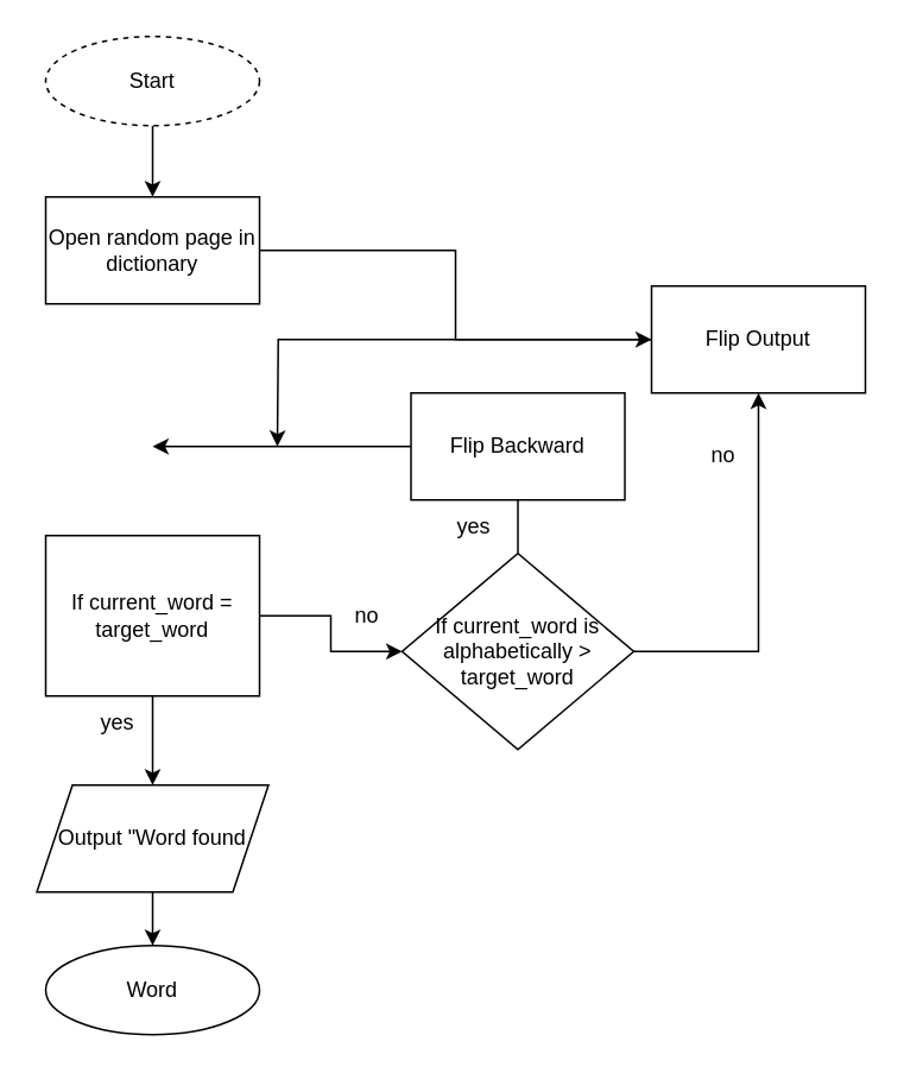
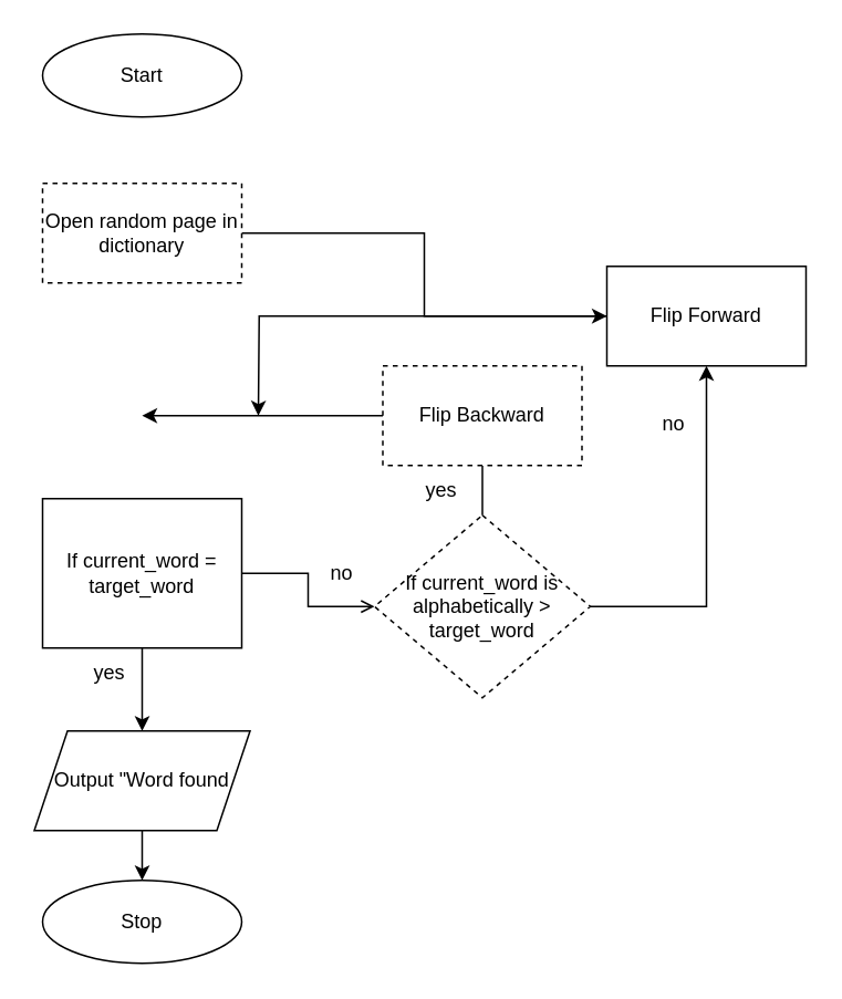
  <mxCell id="0" />
  <mxCell id="1" parent="0" />
- <mxCell id="2" style="edgeStyle=orthogonalEdgeStyle;rounded=0;orthogonalLoop=1;jettySize=auto;html=1;" edge="1" parent="1" source="3" target="5"><mxGeometry relative="1" as="geometry" /></mxCell>
- <mxCell id="3" value="Start" style="ellipse;whiteSpace=wrap;html=1;dashed=1;" vertex="1" parent="1"><mxGeometry x="25" y="20" width="120" height="50" as="geometry" /></mxCell>
+ <mxCell id="3" value="Start" style="ellipse;whiteSpace=wrap;html=1;" vertex="1" parent="1"><mxGeometry x="25" y="20" width="120" height="50" as="geometry" /></mxCell>
  <mxCell id="4" style="edgeStyle=orthogonalEdgeStyle;rounded=0;orthogonalLoop=1;jettySize=auto;html=1;" edge="1" parent="1" source="5" target="16"><mxGeometry relative="1" as="geometry" /></mxCell>
- <mxCell id="5" value="Open random page in dictionary" style="rounded=0;whiteSpace=wrap;html=1;" vertex="1" parent="1"><mxGeometry x="25" y="110" width="120" height="60" as="geometry" /></mxCell>
+ <mxCell id="5" value="Open random page in dictionary" style="rounded=0;whiteSpace=wrap;html=1;dashed=1;" vertex="1" parent="1"><mxGeometry x="25" y="110" width="120" height="60" as="geometry" /></mxCell>
  <mxCell id="6" style="edgeStyle=orthogonalEdgeStyle;rounded=0;orthogonalLoop=1;jettySize=auto;html=1;" edge="1" parent="1" source="8" target="10"><mxGeometry relative="1" as="geometry" /></mxCell>
- <mxCell id="7" style="edgeStyle=orthogonalEdgeStyle;rounded=0;orthogonalLoop=1;jettySize=auto;html=1;" edge="1" parent="1" source="8" target="14"><mxGeometry relative="1" as="geometry" /></mxCell>
+ <mxCell id="7" style="edgeStyle=orthogonalEdgeStyle;rounded=0;orthogonalLoop=1;jettySize=auto;html=1;endArrow=open;" edge="1" parent="1" source="8" target="14"><mxGeometry relative="1" as="geometry" /></mxCell>
  <mxCell id="8" value="If current_word = target_word" style="whiteSpace=wrap;html=1;rounded=0;" vertex="1" parent="1"><mxGeometry x="25" y="300" width="120" height="90" as="geometry" /></mxCell>
  <mxCell id="9" style="edgeStyle=orthogonalEdgeStyle;rounded=0;orthogonalLoop=1;jettySize=auto;html=1;" edge="1" parent="1" source="10" target="22"><mxGeometry relative="1" as="geometry" /></mxCell>
  <mxCell id="10" value="Output &quot;Word found" style="shape=parallelogram;perimeter=parallelogramPerimeter;whiteSpace=wrap;html=1;fixedSize=1;" vertex="1" parent="1"><mxGeometry x="20" y="440" width="130" height="60" as="geometry" /></mxCell>
  <mxCell id="11" value="yes" style="text;html=1;align=center;verticalAlign=middle;resizable=0;points=[];autosize=1;strokeColor=none;fillColor=none;" vertex="1" parent="1"><mxGeometry x="45" y="390" width="40" height="30" as="geometry" /></mxCell>
  <mxCell id="12" style="edgeStyle=orthogonalEdgeStyle;rounded=0;orthogonalLoop=1;jettySize=auto;html=1;endArrow=none;" edge="1" parent="1" source="14" target="18"><mxGeometry relative="1" as="geometry" /></mxCell>
  <mxCell id="13" style="edgeStyle=orthogonalEdgeStyle;rounded=0;orthogonalLoop=1;jettySize=auto;html=1;" edge="1" parent="1" source="14" target="16"><mxGeometry relative="1" as="geometry" /></mxCell>
- <mxCell id="14" value="If current_word is alphabetically &amp;gt; target_word" style="rhombus;whiteSpace=wrap;html=1;" vertex="1" parent="1"><mxGeometry x="225" y="310" width="130" height="110" as="geometry" /></mxCell>
+ <mxCell id="14" value="If current_word is alphabetically &amp;gt; target_word" style="rhombus;whiteSpace=wrap;html=1;dashed=1;" vertex="1" parent="1"><mxGeometry x="225" y="310" width="130" height="110" as="geometry" /></mxCell>
  <mxCell id="15" style="edgeStyle=orthogonalEdgeStyle;rounded=0;orthogonalLoop=1;jettySize=auto;html=1;" edge="1" parent="1" source="16"><mxGeometry relative="1" as="geometry"><mxPoint x="155" y="250" as="targetPoint" /></mxGeometry></mxCell>
- <mxCell id="16" value="Flip Output" style="rounded=0;whiteSpace=wrap;html=1;" vertex="1" parent="1"><mxGeometry x="365" y="160" width="120" height="60" as="geometry" /></mxCell>
+ <mxCell id="16" value="Flip Forward" style="rounded=0;whiteSpace=wrap;html=1;" vertex="1" parent="1"><mxGeometry x="365" y="160" width="120" height="60" as="geometry" /></mxCell>
  <mxCell id="17" style="edgeStyle=orthogonalEdgeStyle;rounded=0;orthogonalLoop=1;jettySize=auto;html=1;" edge="1" parent="1" source="18"><mxGeometry relative="1" as="geometry"><mxPoint x="85" y="250" as="targetPoint" /></mxGeometry></mxCell>
- <mxCell id="18" value="Flip Backward" style="rounded=0;whiteSpace=wrap;html=1;" vertex="1" parent="1"><mxGeometry x="230" y="220" width="120" height="60" as="geometry" /></mxCell>
+ <mxCell id="18" value="Flip Backward" style="rounded=0;whiteSpace=wrap;html=1;dashed=1;" vertex="1" parent="1"><mxGeometry x="230" y="220" width="120" height="60" as="geometry" /></mxCell>
  <mxCell id="19" value="yes" style="text;html=1;align=center;verticalAlign=middle;resizable=0;points=[];autosize=1;strokeColor=none;fillColor=none;" vertex="1" parent="1"><mxGeometry x="245" y="280" width="40" height="30" as="geometry" /></mxCell>
  <mxCell id="20" value="no" style="text;html=1;align=center;verticalAlign=middle;resizable=0;points=[];autosize=1;strokeColor=none;fillColor=none;" vertex="1" parent="1"><mxGeometry x="385" y="240" width="40" height="30" as="geometry" /></mxCell>
  <mxCell id="21" value="no" style="text;html=1;align=center;verticalAlign=middle;resizable=0;points=[];autosize=1;strokeColor=none;fillColor=none;" vertex="1" parent="1"><mxGeometry x="185" y="330" width="40" height="30" as="geometry" /></mxCell>
- <mxCell id="22" value="Word" style="ellipse;whiteSpace=wrap;html=1;" vertex="1" parent="1"><mxGeometry x="25" y="530" width="120" height="50" as="geometry" /></mxCell>
+ <mxCell id="22" value="Stop" style="ellipse;whiteSpace=wrap;html=1;" vertex="1" parent="1"><mxGeometry x="25" y="530" width="120" height="50" as="geometry" /></mxCell>
